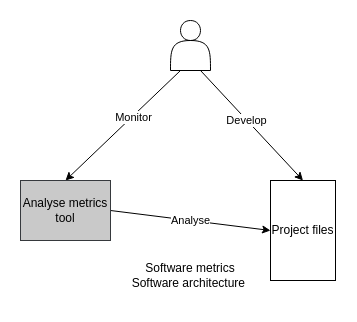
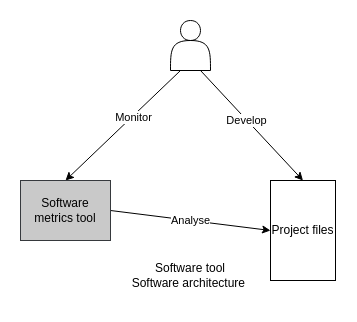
  <mxCell id="0" />
  <mxCell id="1" parent="0" />
  <mxCell id="2" style="rounded=0;orthogonalLoop=1;jettySize=auto;html=1;exitX=0.75;exitY=1;exitDx=0;exitDy=0;entryX=0.5;entryY=0;entryDx=0;entryDy=0;" parent="1" source="6" target="7" edge="1"><mxGeometry relative="1" as="geometry" /></mxCell>
  <mxCell id="3" value="Develop" style="edgeLabel;html=1;align=center;verticalAlign=middle;resizable=0;points=[];" parent="2" vertex="1" connectable="0"><mxGeometry x="-0.101" y="-1" relative="1" as="geometry"><mxPoint y="-1" as="offset" /></mxGeometry></mxCell>
  <mxCell id="4" style="edgeStyle=none;rounded=0;orthogonalLoop=1;jettySize=auto;html=1;exitX=0.25;exitY=1;exitDx=0;exitDy=0;entryX=0.5;entryY=0;entryDx=0;entryDy=0;" parent="1" source="6" target="9" edge="1"><mxGeometry relative="1" as="geometry" /></mxCell>
  <mxCell id="5" value="Monitor" style="edgeLabel;html=1;align=center;verticalAlign=middle;resizable=0;points=[];" parent="4" vertex="1" connectable="0"><mxGeometry x="-0.174" y="1" relative="1" as="geometry"><mxPoint as="offset" /></mxGeometry></mxCell>
  <mxCell id="6" value="" style="shape=actor;whiteSpace=wrap;html=1;" parent="1" vertex="1"><mxGeometry x="170" y="20" width="40" height="50" as="geometry" /></mxCell>
  <mxCell id="7" value="Project files" style="rounded=0;whiteSpace=wrap;html=1;" parent="1" vertex="1"><mxGeometry x="270" y="180" width="65" height="100" as="geometry" /></mxCell>
  <mxCell id="8" value="Analyse" style="edgeStyle=none;rounded=0;orthogonalLoop=1;jettySize=auto;html=1;exitX=1;exitY=0.5;exitDx=0;exitDy=0;entryX=0;entryY=0.5;entryDx=0;entryDy=0;" parent="1" source="9" target="7" edge="1"><mxGeometry relative="1" as="geometry" /></mxCell>
- <mxCell id="9" value="Analyse metrics tool" style="rounded=0;whiteSpace=wrap;html=1;fillColor=#C9C9C9;strokeColor=#36393d;" parent="1" vertex="1"><mxGeometry x="20" y="180" width="90" height="60" as="geometry" /></mxCell>
- <mxCell id="10" value="Software metrics&lt;br&gt;Software architecture&amp;nbsp;" style="text;html=1;strokeColor=none;fillColor=none;align=center;verticalAlign=middle;whiteSpace=wrap;rounded=0;" parent="1" vertex="1"><mxGeometry x="125" y="250" width="130" height="50" as="geometry" /></mxCell>
+ <mxCell id="9" value="Software metrics tool" style="rounded=0;whiteSpace=wrap;html=1;fillColor=#C9C9C9;strokeColor=#36393d;" parent="1" vertex="1"><mxGeometry x="20" y="180" width="90" height="60" as="geometry" /></mxCell>
+ <mxCell id="10" value="Software tool&lt;br&gt;Software architecture&amp;nbsp;" style="text;html=1;strokeColor=none;fillColor=none;align=center;verticalAlign=middle;whiteSpace=wrap;rounded=0;" parent="1" vertex="1"><mxGeometry x="125" y="250" width="130" height="50" as="geometry" /></mxCell>
